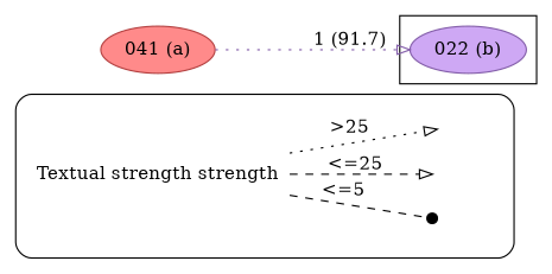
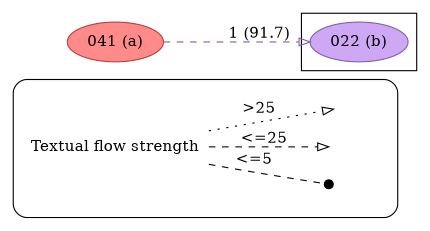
  strict digraph {
    rankdir=LR
    node [style=invis]
    edge [arrowhead=onormal style=dashed]
-   n1 [label="Textual strength strength" shape=plaintext style=""]
+   n1 [label="Textual flow strength" shape=plaintext style=""]
    leg_e1 [fixedsize=True height=0.2]
    leg_e2 [fixedsize=True height=0.2]
    leg_e3 [fixedsize=True height=0.2]
    n5 [color="#835da9" fillcolor="#CEA8F4" label="022 (b)" style=filled]
    n6 [color="#b43f3f" fillcolor="#FF8A8A" label="041 (a)" style=filled]
    subgraph cluster_1 {
      style=rounded
      n1
      leg_e1
      leg_e2
      leg_e3
    }
    subgraph cluster_2 {
      n5
    }
    n1 -> leg_e1 [arrowhead=dot label="<=5  "]
    n1 -> leg_e2 [label="  <=25"]
    n1 -> leg_e3 [label=">25" style=dotted]
-   n6 -> n5 [color="#835da9" label="1 (91.7)" style=dotted]
+   n6 -> n5 [color="#835da9" label="1 (91.7)"]
  }
